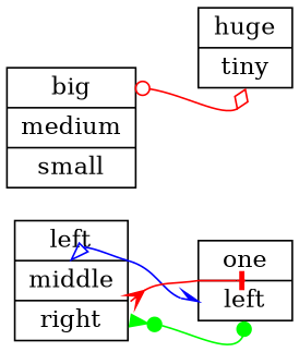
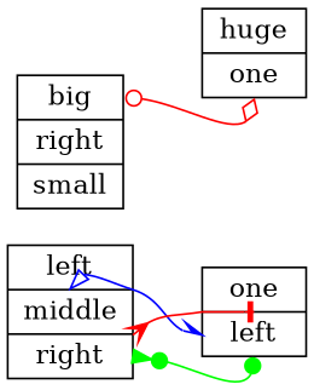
  digraph {
    rankdir=LR
    node [shape=record]
    edge [color=red dir=both headport="p22:s" penwidth=1]
    n1 [label="<p11> left|<p12> middle|<p13> right"]
    n2 [label="<p21> one|<p22> left"]
-   n3 [label="<p11> big|<p12> medium|<p13> small"]
-   n4 [label="<p21> huge|<p22> tiny"]
+   n3 [label="<p11> big|<p12> right|<p13> small"]
+   n4 [label="<p21> huge|<p22> one"]
    n1 -> n2 [arrowhead=halfopen arrowtail=empty color=blue headport=p22 tailport="p12:n"]
    n1 -> n2 [arrowhead=dot arrowtail=invdot color=green tailport=p13]
    n1 -> n2 [arrowhead=tee arrowtail=crow headport="p21:s" tailport="p13:ne"]
    n3 -> n4 [arrowhead=odiamond arrowtail=odot tailport=p11]
  }
